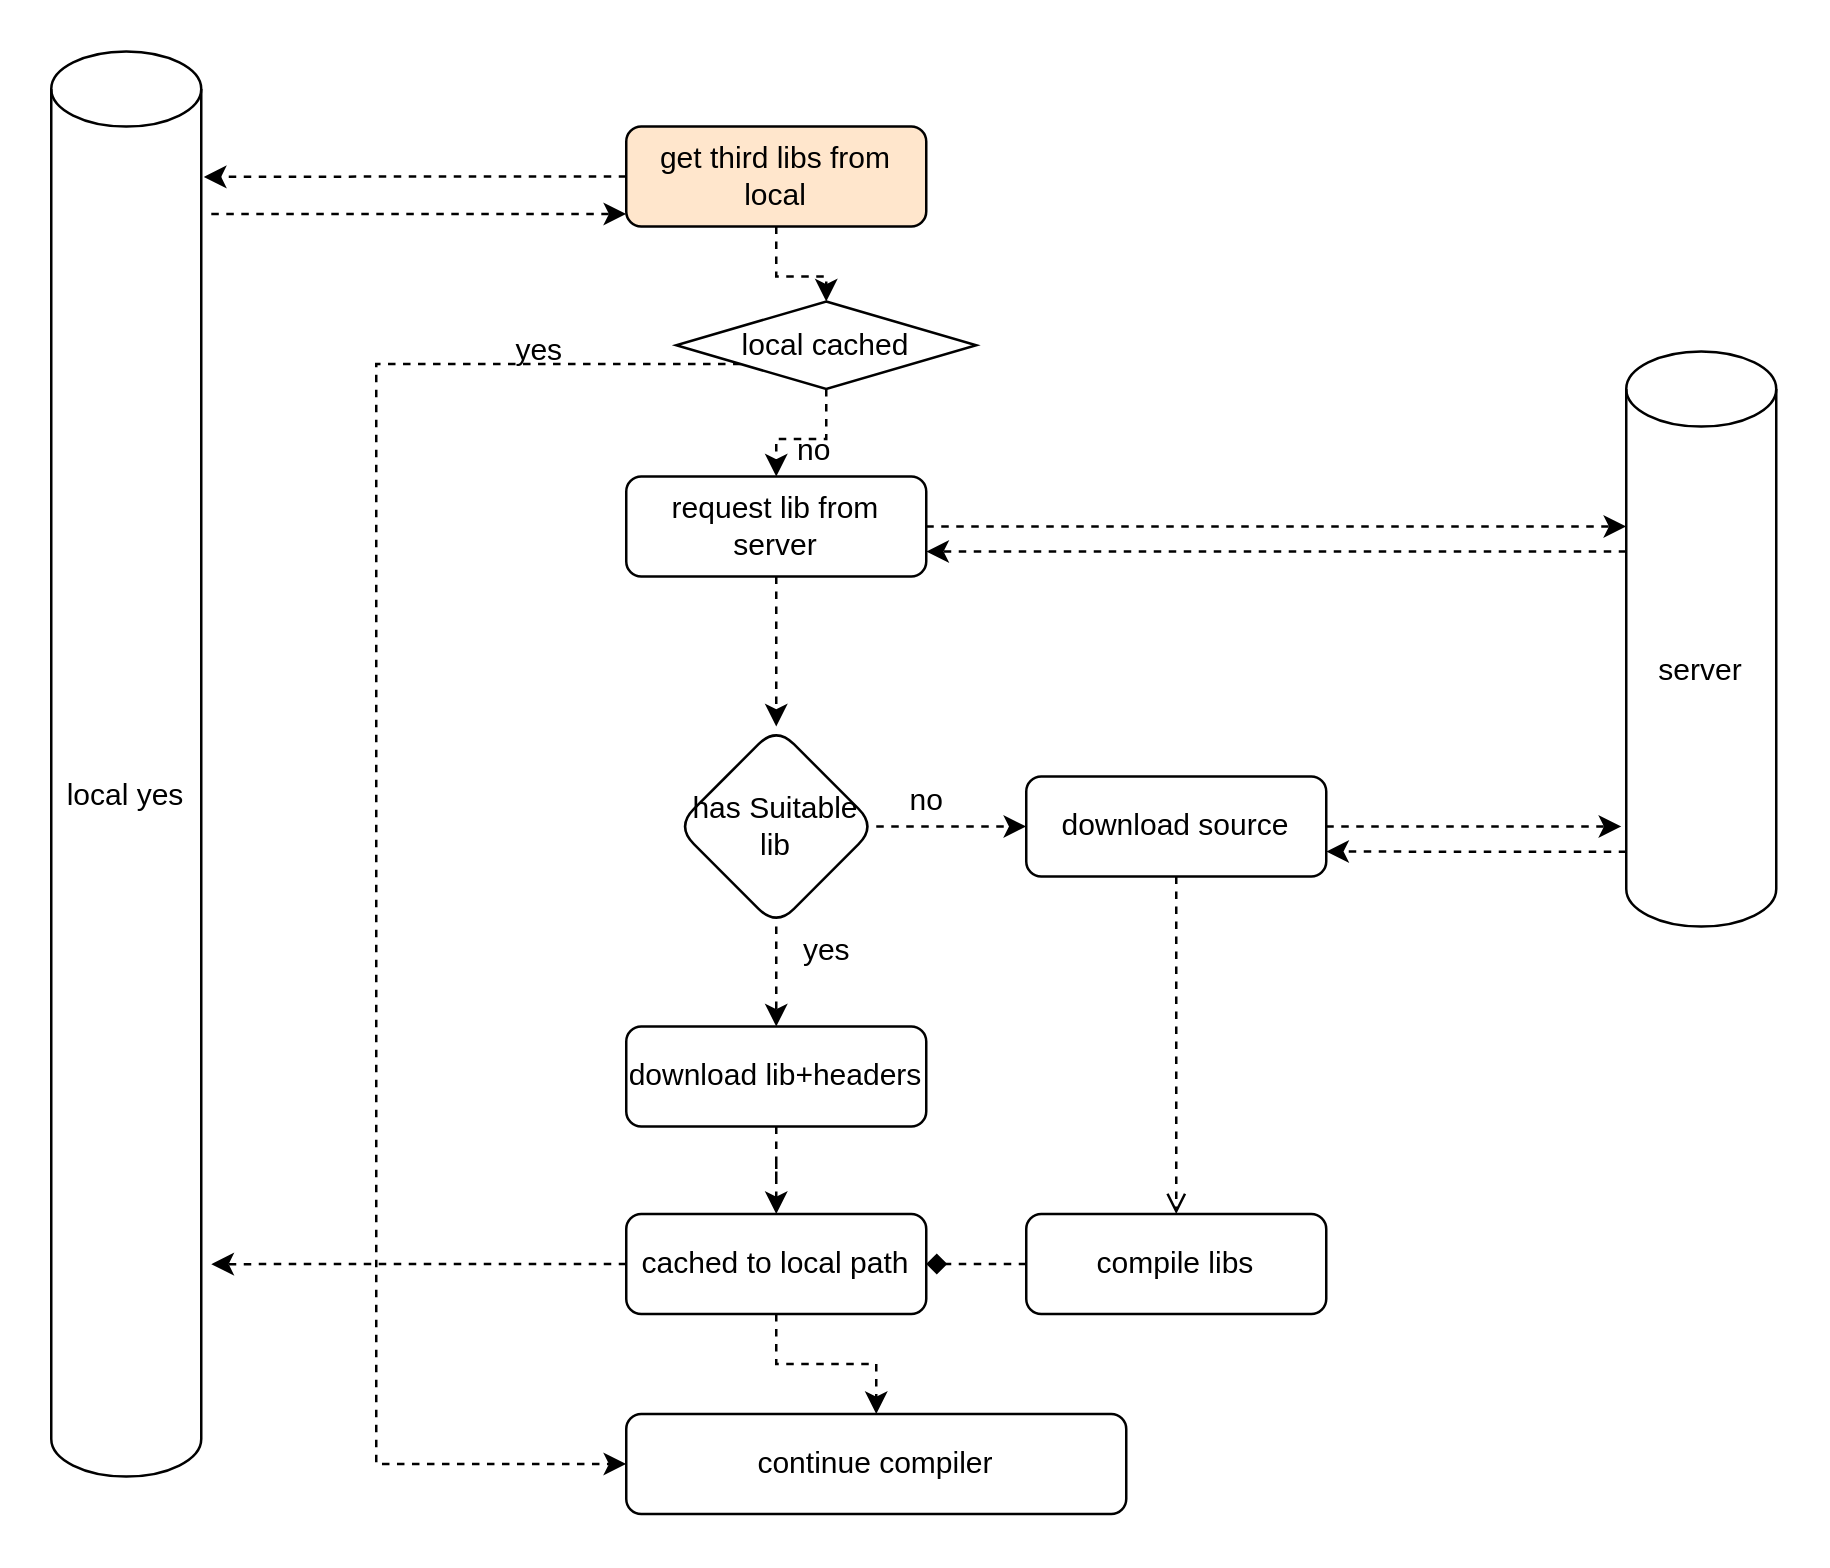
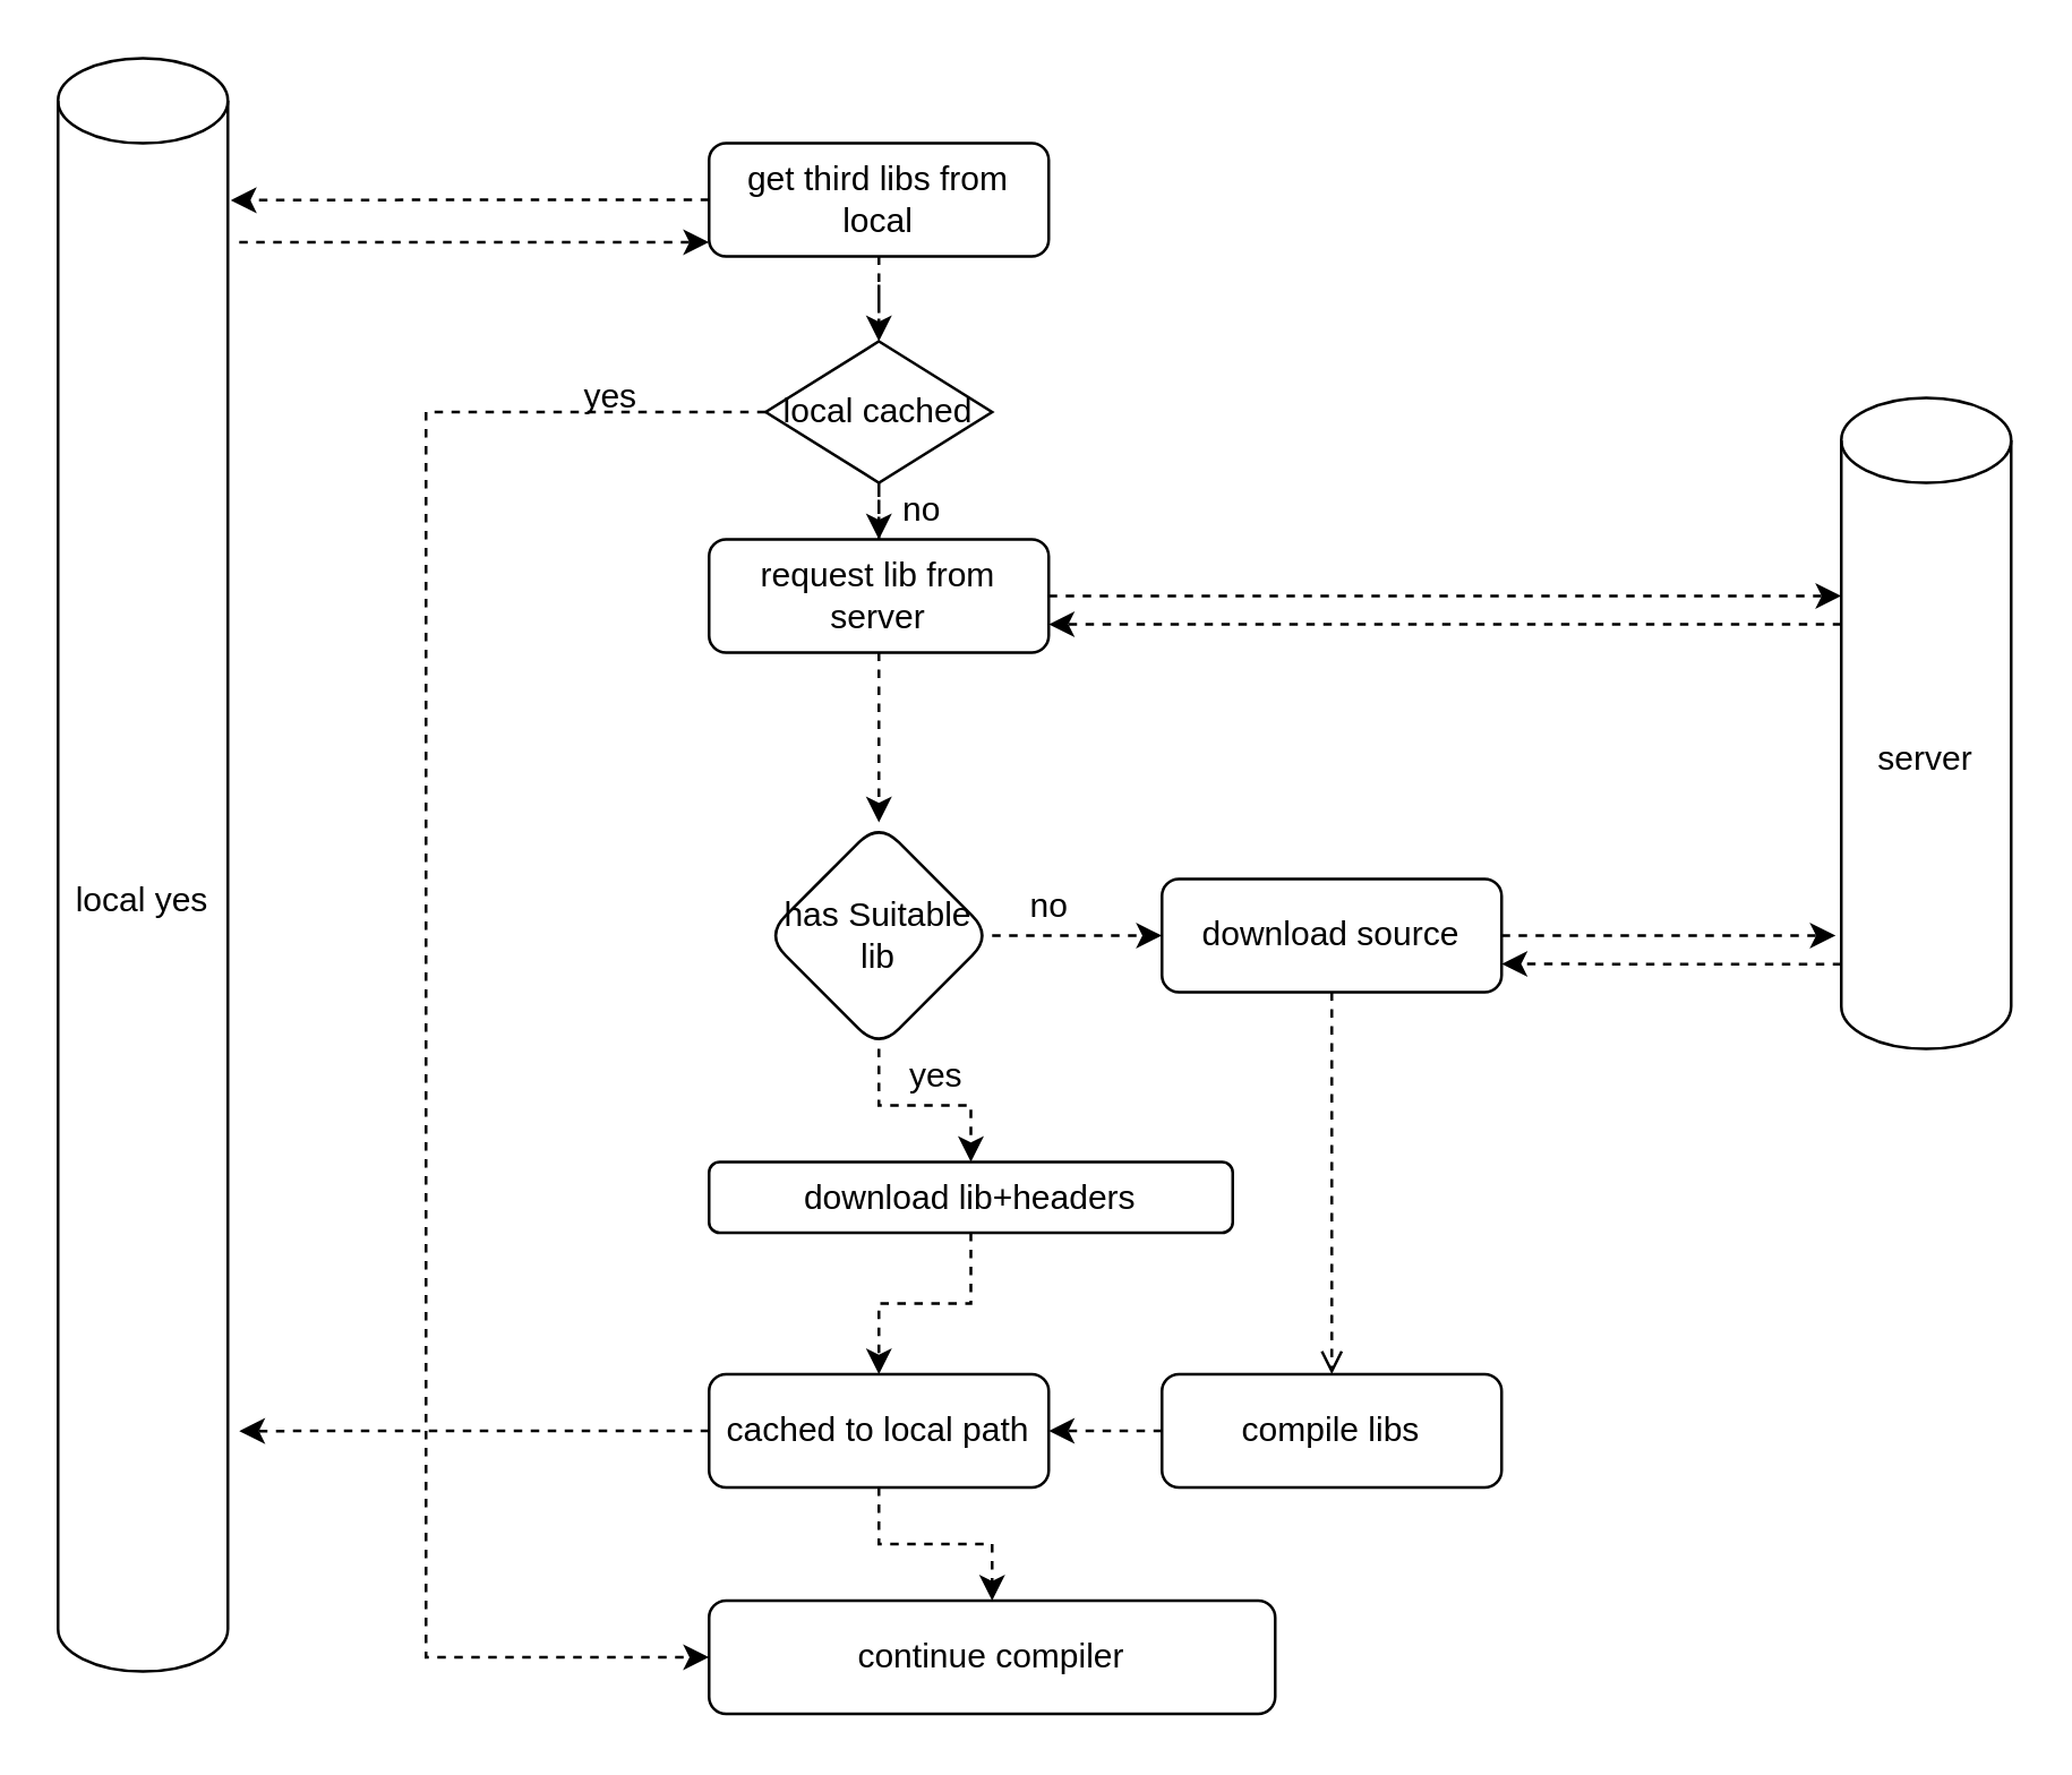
  <mxCell id="0" />
  <mxCell id="1" parent="0" />
  <mxCell id="2" style="edgeStyle=orthogonalEdgeStyle;rounded=0;orthogonalLoop=1;jettySize=auto;html=1;entryX=1;entryY=0.75;entryDx=0;entryDy=0;dashed=1;exitX=0;exitY=0.87;exitDx=0;exitDy=0;exitPerimeter=0;" edge="1" parent="1" source="3" target="30"><mxGeometry relative="1" as="geometry" /></mxCell>
  <mxCell id="3" value="server" style="shape=cylinder3;whiteSpace=wrap;html=1;boundedLbl=1;backgroundOutline=1;size=15;" vertex="1" parent="1"><mxGeometry x="650" y="140" width="60" height="230" as="geometry" /></mxCell>
  <mxCell id="4" style="edgeStyle=orthogonalEdgeStyle;rounded=0;orthogonalLoop=1;jettySize=auto;html=1;dashed=1;" edge="1" parent="1" source="6"><mxGeometry relative="1" as="geometry"><mxPoint x="650" y="210" as="targetPoint" /></mxGeometry></mxCell>
  <mxCell id="5" value="" style="edgeStyle=orthogonalEdgeStyle;rounded=0;orthogonalLoop=1;jettySize=auto;html=1;dashed=1;" edge="1" parent="1" source="6" target="9"><mxGeometry relative="1" as="geometry" /></mxCell>
  <mxCell id="6" value="request lib from server" style="rounded=1;whiteSpace=wrap;html=1;fontSize=12;glass=0;strokeWidth=1;shadow=0;" vertex="1" parent="1"><mxGeometry x="250" y="190" width="120" height="40" as="geometry" /></mxCell>
  <mxCell id="7" style="edgeStyle=orthogonalEdgeStyle;rounded=0;orthogonalLoop=1;jettySize=auto;html=1;dashed=1;" edge="1" parent="1" source="9" target="11"><mxGeometry relative="1" as="geometry" /></mxCell>
  <mxCell id="8" value="" style="edgeStyle=orthogonalEdgeStyle;rounded=0;orthogonalLoop=1;jettySize=auto;html=1;dashed=1;" edge="1" parent="1" source="9" target="30"><mxGeometry relative="1" as="geometry" /></mxCell>
  <mxCell id="9" value="has&amp;nbsp;Suitable lib" style="rhombus;whiteSpace=wrap;html=1;rounded=1;glass=0;strokeWidth=1;shadow=0;" vertex="1" parent="1"><mxGeometry x="270" y="290" width="80" height="80" as="geometry" /></mxCell>
  <mxCell id="10" style="edgeStyle=orthogonalEdgeStyle;rounded=0;orthogonalLoop=1;jettySize=auto;html=1;entryX=0.5;entryY=0;entryDx=0;entryDy=0;dashed=1;" edge="1" parent="1" source="11" target="15"><mxGeometry relative="1" as="geometry" /></mxCell>
- <mxCell id="11" value="download lib+headers" style="whiteSpace=wrap;html=1;rounded=1;glass=0;strokeWidth=1;shadow=0;" vertex="1" parent="1"><mxGeometry x="250" y="410" width="120" height="40" as="geometry" /></mxCell>
+ <mxCell id="11" value="download lib+headers" style="whiteSpace=wrap;html=1;rounded=1;glass=0;strokeWidth=1;shadow=0;" vertex="1" parent="1"><mxGeometry x="250" y="410" width="185" height="25" as="geometry" /></mxCell>
  <mxCell id="12" value="" style="endArrow=classic;html=1;rounded=0;dashed=1;entryX=1;entryY=0.75;entryDx=0;entryDy=0;exitX=0;exitY=0.348;exitDx=0;exitDy=0;exitPerimeter=0;" edge="1" parent="1" source="3" target="6"><mxGeometry width="50" height="50" relative="1" as="geometry"><mxPoint x="480" y="220" as="sourcePoint" /><mxPoint x="530" y="170" as="targetPoint" /></mxGeometry></mxCell>
  <mxCell id="13" value="" style="edgeStyle=orthogonalEdgeStyle;rounded=0;orthogonalLoop=1;jettySize=auto;html=1;dashed=1;" edge="1" parent="1" source="15" target="16"><mxGeometry relative="1" as="geometry" /></mxCell>
  <mxCell id="14" style="edgeStyle=orthogonalEdgeStyle;rounded=0;orthogonalLoop=1;jettySize=auto;html=1;entryX=1.067;entryY=0.851;entryDx=0;entryDy=0;entryPerimeter=0;dashed=1;" edge="1" parent="1" source="15" target="17"><mxGeometry relative="1" as="geometry" /></mxCell>
  <mxCell id="15" value="cached to local path" style="rounded=1;whiteSpace=wrap;html=1;fontSize=12;glass=0;strokeWidth=1;shadow=0;" vertex="1" parent="1"><mxGeometry x="250" y="485" width="120" height="40" as="geometry" /></mxCell>
  <mxCell id="16" value="continue compiler" style="rounded=1;whiteSpace=wrap;html=1;fontSize=12;glass=0;strokeWidth=1;shadow=0;" vertex="1" parent="1"><mxGeometry x="250" y="565" width="200" height="40" as="geometry" /></mxCell>
  <mxCell id="17" value="local yes" style="shape=cylinder3;whiteSpace=wrap;html=1;boundedLbl=1;backgroundOutline=1;size=15;" vertex="1" parent="1"><mxGeometry x="20" y="20" width="60" height="570" as="geometry" /></mxCell>
  <mxCell id="18" style="edgeStyle=orthogonalEdgeStyle;rounded=0;orthogonalLoop=1;jettySize=auto;html=1;entryX=1.017;entryY=0.088;entryDx=0;entryDy=0;entryPerimeter=0;dashed=1;" edge="1" parent="1" source="20" target="17"><mxGeometry relative="1" as="geometry" /></mxCell>
  <mxCell id="19" style="edgeStyle=orthogonalEdgeStyle;rounded=0;orthogonalLoop=1;jettySize=auto;html=1;dashed=1;" edge="1" parent="1" source="20" target="24"><mxGeometry relative="1" as="geometry" /></mxCell>
- <mxCell id="20" value="get third libs from local" style="rounded=1;whiteSpace=wrap;html=1;fontSize=12;glass=0;strokeWidth=1;shadow=0;fillColor=#ffe6cc;" vertex="1" parent="1"><mxGeometry x="250" y="50" width="120" height="40" as="geometry" /></mxCell>
+ <mxCell id="20" value="get third libs from local" style="rounded=1;whiteSpace=wrap;html=1;fontSize=12;glass=0;strokeWidth=1;shadow=0;" vertex="1" parent="1"><mxGeometry x="250" y="50" width="120" height="40" as="geometry" /></mxCell>
  <mxCell id="21" style="edgeStyle=orthogonalEdgeStyle;rounded=0;orthogonalLoop=1;jettySize=auto;html=1;dashed=1;exitX=1.067;exitY=0.114;exitDx=0;exitDy=0;exitPerimeter=0;" edge="1" parent="1" source="17"><mxGeometry relative="1" as="geometry"><mxPoint x="250" y="85" as="targetPoint" /><mxPoint x="380" y="220" as="sourcePoint" /></mxGeometry></mxCell>
  <mxCell id="22" style="edgeStyle=orthogonalEdgeStyle;rounded=0;orthogonalLoop=1;jettySize=auto;html=1;dashed=1;entryX=0;entryY=0.5;entryDx=0;entryDy=0;" edge="1" parent="1" source="24" target="16"><mxGeometry relative="1" as="geometry"><mxPoint x="160" y="590" as="targetPoint" /><Array as="points"><mxPoint x="150" y="145" /><mxPoint x="150" y="585" /></Array></mxGeometry></mxCell>
  <mxCell id="23" style="edgeStyle=orthogonalEdgeStyle;rounded=0;orthogonalLoop=1;jettySize=auto;html=1;entryX=0.5;entryY=0;entryDx=0;entryDy=0;dashed=1;" edge="1" parent="1" source="24" target="6"><mxGeometry relative="1" as="geometry" /></mxCell>
- <mxCell id="24" value="local cached" style="rhombus;whiteSpace=wrap;html=1;" vertex="1" parent="1"><mxGeometry x="270" y="120" width="120" height="35" as="geometry" /></mxCell>
+ <mxCell id="24" value="local cached" style="rhombus;whiteSpace=wrap;html=1;" vertex="1" parent="1"><mxGeometry x="270" y="120" width="80" height="50" as="geometry" /></mxCell>
  <mxCell id="25" value="yes" style="text;html=1;align=center;verticalAlign=middle;resizable=0;points=[];autosize=1;strokeColor=none;fillColor=none;" vertex="1" parent="1"><mxGeometry x="200" y="130" width="30" height="20" as="geometry" /></mxCell>
  <mxCell id="26" value="no" style="text;html=1;align=center;verticalAlign=middle;resizable=0;points=[];autosize=1;strokeColor=none;fillColor=none;" vertex="1" parent="1"><mxGeometry x="310" y="170" width="30" height="20" as="geometry" /></mxCell>
  <mxCell id="27" value="yes" style="text;html=1;align=center;verticalAlign=middle;resizable=0;points=[];autosize=1;strokeColor=none;fillColor=none;" vertex="1" parent="1"><mxGeometry x="315" y="370" width="30" height="20" as="geometry" /></mxCell>
  <mxCell id="28" value="" style="edgeStyle=orthogonalEdgeStyle;rounded=0;orthogonalLoop=1;jettySize=auto;html=1;dashed=1;endArrow=open;" edge="1" parent="1" source="30" target="33"><mxGeometry relative="1" as="geometry" /></mxCell>
  <mxCell id="29" style="edgeStyle=orthogonalEdgeStyle;rounded=0;orthogonalLoop=1;jettySize=auto;html=1;entryX=-0.033;entryY=0.826;entryDx=0;entryDy=0;entryPerimeter=0;dashed=1;" edge="1" parent="1" source="30" target="3"><mxGeometry relative="1" as="geometry" /></mxCell>
  <mxCell id="30" value="download source" style="whiteSpace=wrap;html=1;rounded=1;glass=0;strokeWidth=1;shadow=0;" vertex="1" parent="1"><mxGeometry x="410" y="310" width="120" height="40" as="geometry" /></mxCell>
  <mxCell id="31" value="no" style="text;html=1;align=center;verticalAlign=middle;resizable=0;points=[];autosize=1;strokeColor=none;fillColor=none;" vertex="1" parent="1"><mxGeometry x="355" y="310" width="30" height="20" as="geometry" /></mxCell>
- <mxCell id="32" style="edgeStyle=orthogonalEdgeStyle;rounded=0;orthogonalLoop=1;jettySize=auto;html=1;dashed=1;endArrow=diamond;" edge="1" parent="1" source="33" target="15"><mxGeometry relative="1" as="geometry" /></mxCell>
+ <mxCell id="32" style="edgeStyle=orthogonalEdgeStyle;rounded=0;orthogonalLoop=1;jettySize=auto;html=1;dashed=1;" edge="1" parent="1" source="33" target="15"><mxGeometry relative="1" as="geometry" /></mxCell>
  <mxCell id="33" value="compile libs" style="whiteSpace=wrap;html=1;rounded=1;glass=0;strokeWidth=1;shadow=0;" vertex="1" parent="1"><mxGeometry x="410" y="485" width="120" height="40" as="geometry" /></mxCell>
